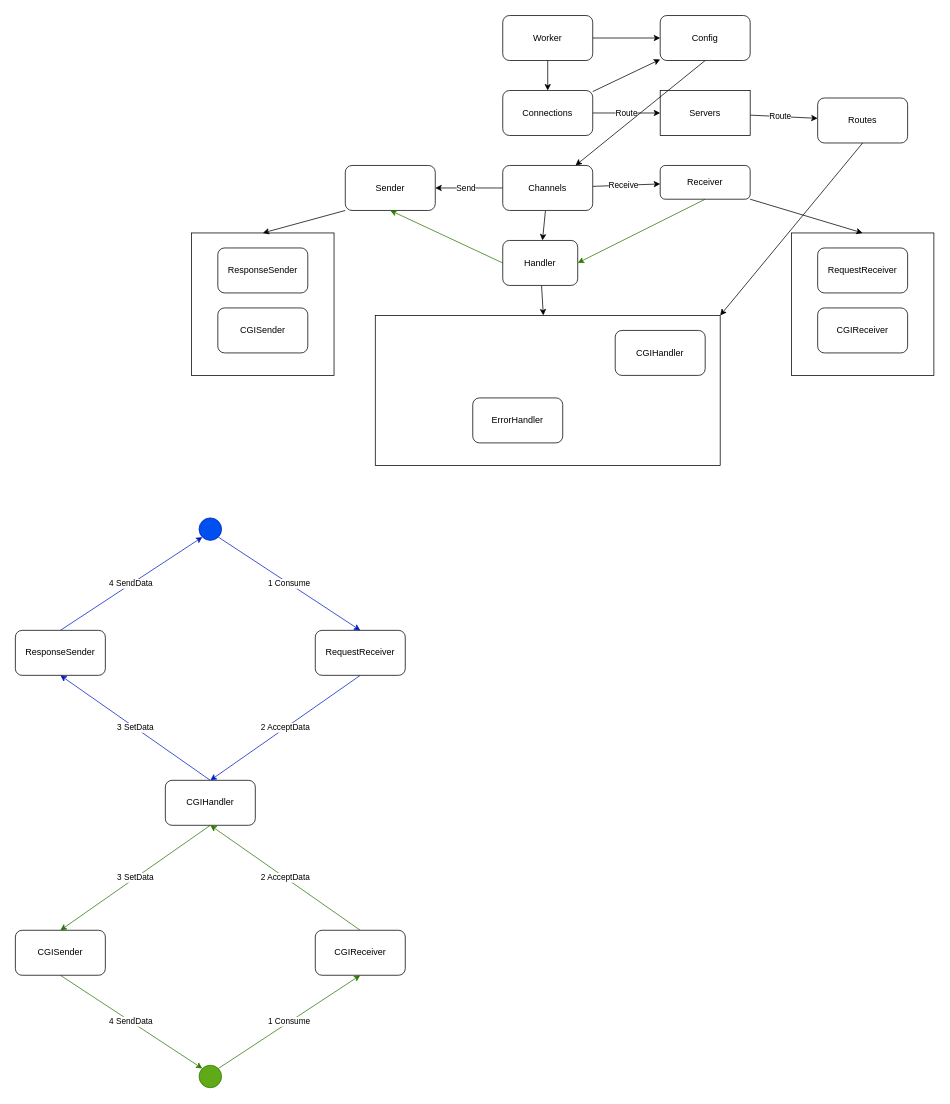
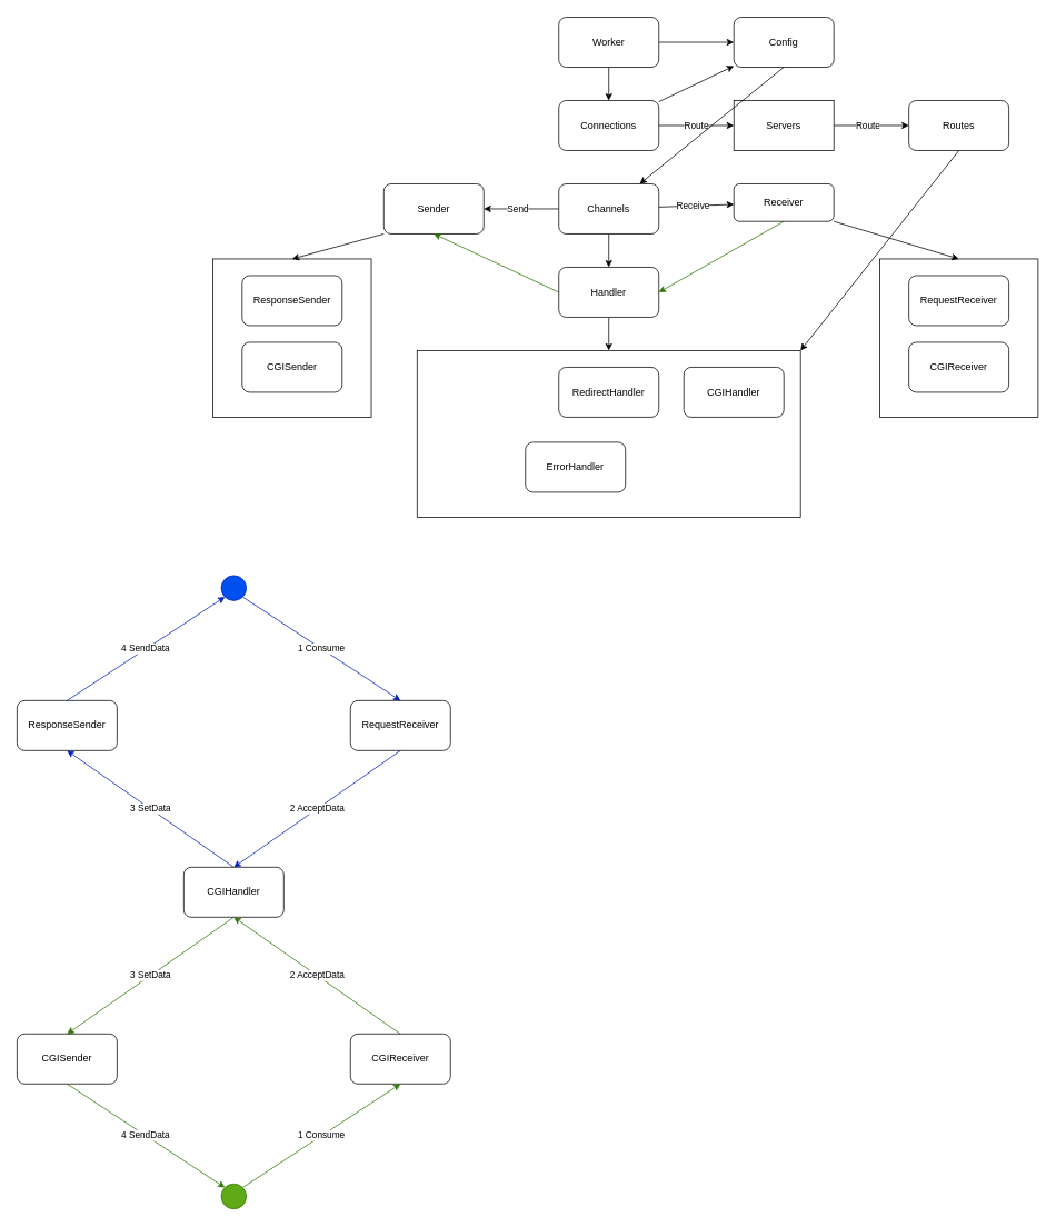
  <mxCell id="0" />
  <mxCell id="1" parent="0" />
  <mxCell id="2" value="" style="edgeStyle=none;html=1;" edge="1" parent="1" source="4" target="28"><mxGeometry relative="1" as="geometry" /></mxCell>
  <mxCell id="3" style="edgeStyle=none;html=1;exitX=0.5;exitY=1;exitDx=0;exitDy=0;" edge="1" parent="1" source="4" target="7"><mxGeometry relative="1" as="geometry" /></mxCell>
  <mxCell id="4" value="Worker" style="rounded=1;whiteSpace=wrap;html=1;" vertex="1" parent="1"><mxGeometry x="670" y="20" width="120" height="60" as="geometry" /></mxCell>
  <mxCell id="5" value="" style="edgeStyle=none;html=1;" edge="1" parent="1" source="7" target="28"><mxGeometry relative="1" as="geometry" /></mxCell>
  <mxCell id="6" value="Route" style="edgeStyle=none;html=1;" edge="1" parent="1" source="7" target="16"><mxGeometry relative="1" as="geometry" /></mxCell>
  <mxCell id="7" value="Connections" style="rounded=1;whiteSpace=wrap;html=1;" vertex="1" parent="1"><mxGeometry x="670" y="120" width="120" height="60" as="geometry" /></mxCell>
  <mxCell id="8" value="" style="edgeStyle=none;html=1;" edge="1" parent="1" source="13" target="18"><mxGeometry relative="1" as="geometry" /></mxCell>
  <mxCell id="9" value="Send" style="edgeLabel;html=1;align=center;verticalAlign=middle;resizable=0;points=[];" vertex="1" connectable="0" parent="8"><mxGeometry x="0.111" y="-1" relative="1" as="geometry"><mxPoint as="offset" /></mxGeometry></mxCell>
  <mxCell id="10" value="" style="edgeStyle=none;html=1;" edge="1" parent="1" source="13" target="21"><mxGeometry relative="1" as="geometry" /></mxCell>
  <mxCell id="11" value="Receive" style="edgeLabel;html=1;align=center;verticalAlign=middle;resizable=0;points=[];" vertex="1" connectable="0" parent="10"><mxGeometry x="-0.267" y="-3" relative="1" as="geometry"><mxPoint x="7" y="-3" as="offset" /></mxGeometry></mxCell>
  <mxCell id="12" value="" style="edgeStyle=none;html=1;" edge="1" parent="1" source="13" target="24"><mxGeometry relative="1" as="geometry" /></mxCell>
  <mxCell id="13" value="Channels" style="rounded=1;whiteSpace=wrap;html=1;" vertex="1" parent="1"><mxGeometry x="670" y="220" width="120" height="60" as="geometry" /></mxCell>
  <mxCell id="14" value="" style="edgeStyle=none;html=1;" edge="1" parent="1" source="16" target="26"><mxGeometry relative="1" as="geometry" /></mxCell>
  <mxCell id="15" value="Route" style="edgeLabel;html=1;align=center;verticalAlign=middle;resizable=0;points=[];" vertex="1" connectable="0" parent="14"><mxGeometry x="-0.222" y="-3" relative="1" as="geometry"><mxPoint x="5" y="-3" as="offset" /></mxGeometry></mxCell>
  <mxCell id="16" value="Servers" style="whiteSpace=wrap;html=1;rounded=0;" vertex="1" parent="1"><mxGeometry x="880" y="120" width="120" height="60" as="geometry" /></mxCell>
  <mxCell id="17" style="edgeStyle=none;html=1;exitX=0;exitY=1;exitDx=0;exitDy=0;entryX=0.5;entryY=0;entryDx=0;entryDy=0;" edge="1" parent="1" source="18" target="38"><mxGeometry relative="1" as="geometry" /></mxCell>
  <mxCell id="18" value="Sender" style="whiteSpace=wrap;html=1;rounded=1;" vertex="1" parent="1"><mxGeometry x="460" y="220" width="120" height="60" as="geometry" /></mxCell>
  <mxCell id="19" style="edgeStyle=none;html=1;exitX=0.5;exitY=1;exitDx=0;exitDy=0;entryX=1;entryY=0.5;entryDx=0;entryDy=0;fillColor=#60a917;strokeColor=#2D7600;" edge="1" parent="1" source="21" target="24"><mxGeometry relative="1" as="geometry" /></mxCell>
  <mxCell id="20" style="edgeStyle=none;html=1;exitX=1;exitY=1;exitDx=0;exitDy=0;entryX=0.5;entryY=0;entryDx=0;entryDy=0;" edge="1" parent="1" source="21" target="35"><mxGeometry relative="1" as="geometry"><mxPoint x="1150" y="310" as="targetPoint" /></mxGeometry></mxCell>
  <mxCell id="21" value="Receiver" style="rounded=1;whiteSpace=wrap;html=1;" vertex="1" parent="1"><mxGeometry x="880" y="220" width="120" height="45" as="geometry" /></mxCell>
  <mxCell id="22" style="edgeStyle=none;html=1;entryX=0.5;entryY=1;entryDx=0;entryDy=0;exitX=0;exitY=0.5;exitDx=0;exitDy=0;fillColor=#60a917;strokeColor=#2D7600;" edge="1" parent="1" source="24" target="18"><mxGeometry relative="1" as="geometry" /></mxCell>
  <mxCell id="23" value="" style="edgeStyle=none;html=1;" edge="1" parent="1" source="24" target="32"><mxGeometry relative="1" as="geometry" /></mxCell>
- <mxCell id="24" value="Handler" style="rounded=1;whiteSpace=wrap;html=1;" vertex="1" parent="1"><mxGeometry x="670" y="320" width="100" height="60" as="geometry" /></mxCell>
+ <mxCell id="24" value="Handler" style="rounded=1;whiteSpace=wrap;html=1;" vertex="1" parent="1"><mxGeometry x="670" y="320" width="120" height="60" as="geometry" /></mxCell>
  <mxCell id="25" style="edgeStyle=none;html=1;exitX=0.5;exitY=1;exitDx=0;exitDy=0;entryX=1;entryY=0;entryDx=0;entryDy=0;" edge="1" parent="1" source="26" target="32"><mxGeometry relative="1" as="geometry"><mxPoint x="970" y="430" as="targetPoint" /></mxGeometry></mxCell>
- <mxCell id="26" value="Routes" style="whiteSpace=wrap;html=1;rounded=1;" vertex="1" parent="1"><mxGeometry x="1090" y="130" width="120" height="60" as="geometry" /></mxCell>
+ <mxCell id="26" value="Routes" style="whiteSpace=wrap;html=1;rounded=1;" vertex="1" parent="1"><mxGeometry x="1090" y="120" width="120" height="60" as="geometry" /></mxCell>
  <mxCell id="27" style="edgeStyle=none;html=1;exitX=0.5;exitY=1;exitDx=0;exitDy=0;" edge="1" parent="1" source="28" target="13"><mxGeometry relative="1" as="geometry" /></mxCell>
  <mxCell id="28" value="Config" style="rounded=1;whiteSpace=wrap;html=1;" vertex="1" parent="1"><mxGeometry x="880" y="20" width="120" height="60" as="geometry" /></mxCell>
+ <mxCell id="29" value="RedirectHandler" style="whiteSpace=wrap;html=1;rounded=1;" vertex="1" parent="1"><mxGeometry x="670" y="440" width="120" height="60" as="geometry" /></mxCell>
  <mxCell id="30" value="ErrorHandler" style="whiteSpace=wrap;html=1;rounded=1;" vertex="1" parent="1"><mxGeometry x="630" y="530" width="120" height="60" as="geometry" /></mxCell>
  <mxCell id="31" value="CGIHandler" style="whiteSpace=wrap;html=1;rounded=1;" vertex="1" parent="1"><mxGeometry x="820" y="440" width="120" height="60" as="geometry" /></mxCell>
  <mxCell id="32" value="" style="rounded=0;whiteSpace=wrap;html=1;fillColor=none;" vertex="1" parent="1"><mxGeometry x="500" y="420" width="460" height="200" as="geometry" /></mxCell>
  <mxCell id="33" value="RequestReceiver" style="whiteSpace=wrap;html=1;rounded=1;" vertex="1" parent="1"><mxGeometry x="1090" y="330" width="120" height="60" as="geometry" /></mxCell>
  <mxCell id="34" value="CGIReceiver" style="whiteSpace=wrap;html=1;rounded=1;" vertex="1" parent="1"><mxGeometry x="1090" y="410" width="120" height="60" as="geometry" /></mxCell>
  <mxCell id="35" value="" style="whiteSpace=wrap;html=1;aspect=fixed;fillColor=none;" vertex="1" parent="1"><mxGeometry x="1055" y="310" width="190" height="190" as="geometry" /></mxCell>
  <mxCell id="36" value="ResponseSender" style="whiteSpace=wrap;html=1;rounded=1;" vertex="1" parent="1"><mxGeometry x="290" y="330" width="120" height="60" as="geometry" /></mxCell>
  <mxCell id="37" value="CGISender" style="whiteSpace=wrap;html=1;rounded=1;" vertex="1" parent="1"><mxGeometry x="290" y="410" width="120" height="60" as="geometry" /></mxCell>
  <mxCell id="38" value="" style="whiteSpace=wrap;html=1;aspect=fixed;fillColor=none;" vertex="1" parent="1"><mxGeometry x="255" y="310" width="190" height="190" as="geometry" /></mxCell>
  <mxCell id="39" value="3 SetData" style="edgeStyle=none;html=1;exitX=0.5;exitY=0;exitDx=0;exitDy=0;entryX=0.5;entryY=1;entryDx=0;entryDy=0;fillColor=#0050ef;strokeColor=#001DBC;" edge="1" parent="1" source="41" target="47"><mxGeometry relative="1" as="geometry" /></mxCell>
  <mxCell id="40" value="3 SetData" style="edgeStyle=none;html=1;exitX=0.5;exitY=1;exitDx=0;exitDy=0;entryX=0.5;entryY=0;entryDx=0;entryDy=0;fillColor=#60a917;strokeColor=#2D7600;" edge="1" parent="1" source="41" target="45"><mxGeometry relative="1" as="geometry"><Array as="points" /></mxGeometry></mxCell>
  <mxCell id="41" value="CGIHandler" style="whiteSpace=wrap;html=1;rounded=1;" vertex="1" parent="1"><mxGeometry x="220" y="1040" width="120" height="60" as="geometry" /></mxCell>
  <mxCell id="42" value="2 AcceptData" style="edgeStyle=none;html=1;exitX=0.5;exitY=0;exitDx=0;exitDy=0;entryX=0.5;entryY=1;entryDx=0;entryDy=0;fillColor=#60a917;strokeColor=#2D7600;" edge="1" parent="1" source="43" target="41"><mxGeometry relative="1" as="geometry" /></mxCell>
  <mxCell id="43" value="CGIReceiver" style="whiteSpace=wrap;html=1;rounded=1;" vertex="1" parent="1"><mxGeometry x="420" y="1240" width="120" height="60" as="geometry" /></mxCell>
  <mxCell id="44" value="4 SendData" style="edgeStyle=none;html=1;exitX=0.5;exitY=1;exitDx=0;exitDy=0;entryX=0;entryY=0;entryDx=0;entryDy=0;fillColor=#60a917;strokeColor=#2D7600;" edge="1" parent="1" source="45" target="53"><mxGeometry relative="1" as="geometry" /></mxCell>
  <mxCell id="45" value="CGISender" style="whiteSpace=wrap;html=1;rounded=1;" vertex="1" parent="1"><mxGeometry x="20" y="1240" width="120" height="60" as="geometry" /></mxCell>
  <mxCell id="46" value="4 SendData" style="edgeStyle=none;html=1;exitX=0.5;exitY=0;exitDx=0;exitDy=0;entryX=0;entryY=1;entryDx=0;entryDy=0;fillColor=#0050ef;strokeColor=#001DBC;" edge="1" parent="1" source="47" target="51"><mxGeometry relative="1" as="geometry" /></mxCell>
  <mxCell id="47" value="ResponseSender" style="whiteSpace=wrap;html=1;rounded=1;" vertex="1" parent="1"><mxGeometry x="20" y="840" width="120" height="60" as="geometry" /></mxCell>
  <mxCell id="48" value="2 AcceptData" style="edgeStyle=none;html=1;exitX=0.5;exitY=1;exitDx=0;exitDy=0;entryX=0.5;entryY=0;entryDx=0;entryDy=0;fillColor=#0050ef;strokeColor=#001DBC;" edge="1" parent="1" source="49" target="41"><mxGeometry relative="1" as="geometry" /></mxCell>
  <mxCell id="49" value="RequestReceiver" style="whiteSpace=wrap;html=1;rounded=1;" vertex="1" parent="1"><mxGeometry x="420" y="840" width="120" height="60" as="geometry" /></mxCell>
  <mxCell id="50" value="1 Consume" style="edgeStyle=none;html=1;exitX=1;exitY=1;exitDx=0;exitDy=0;entryX=0.5;entryY=0;entryDx=0;entryDy=0;fillColor=#0050ef;strokeColor=#001DBC;" edge="1" parent="1" source="51" target="49"><mxGeometry relative="1" as="geometry" /></mxCell>
  <mxCell id="51" value="" style="ellipse;whiteSpace=wrap;html=1;aspect=fixed;fillColor=#0050ef;fontColor=#ffffff;strokeColor=#001DBC;" vertex="1" parent="1"><mxGeometry x="265" y="690" width="30" height="30" as="geometry" /></mxCell>
  <mxCell id="52" value="1 Consume" style="edgeStyle=none;html=1;exitX=1;exitY=0;exitDx=0;exitDy=0;entryX=0.5;entryY=1;entryDx=0;entryDy=0;fillColor=#60a917;strokeColor=#2D7600;" edge="1" parent="1" source="53" target="43"><mxGeometry relative="1" as="geometry" /></mxCell>
  <mxCell id="53" value="" style="ellipse;whiteSpace=wrap;html=1;aspect=fixed;fillColor=#60a917;fontColor=#ffffff;strokeColor=#2D7600;" vertex="1" parent="1"><mxGeometry x="265" y="1420" width="30" height="30" as="geometry" /></mxCell>
